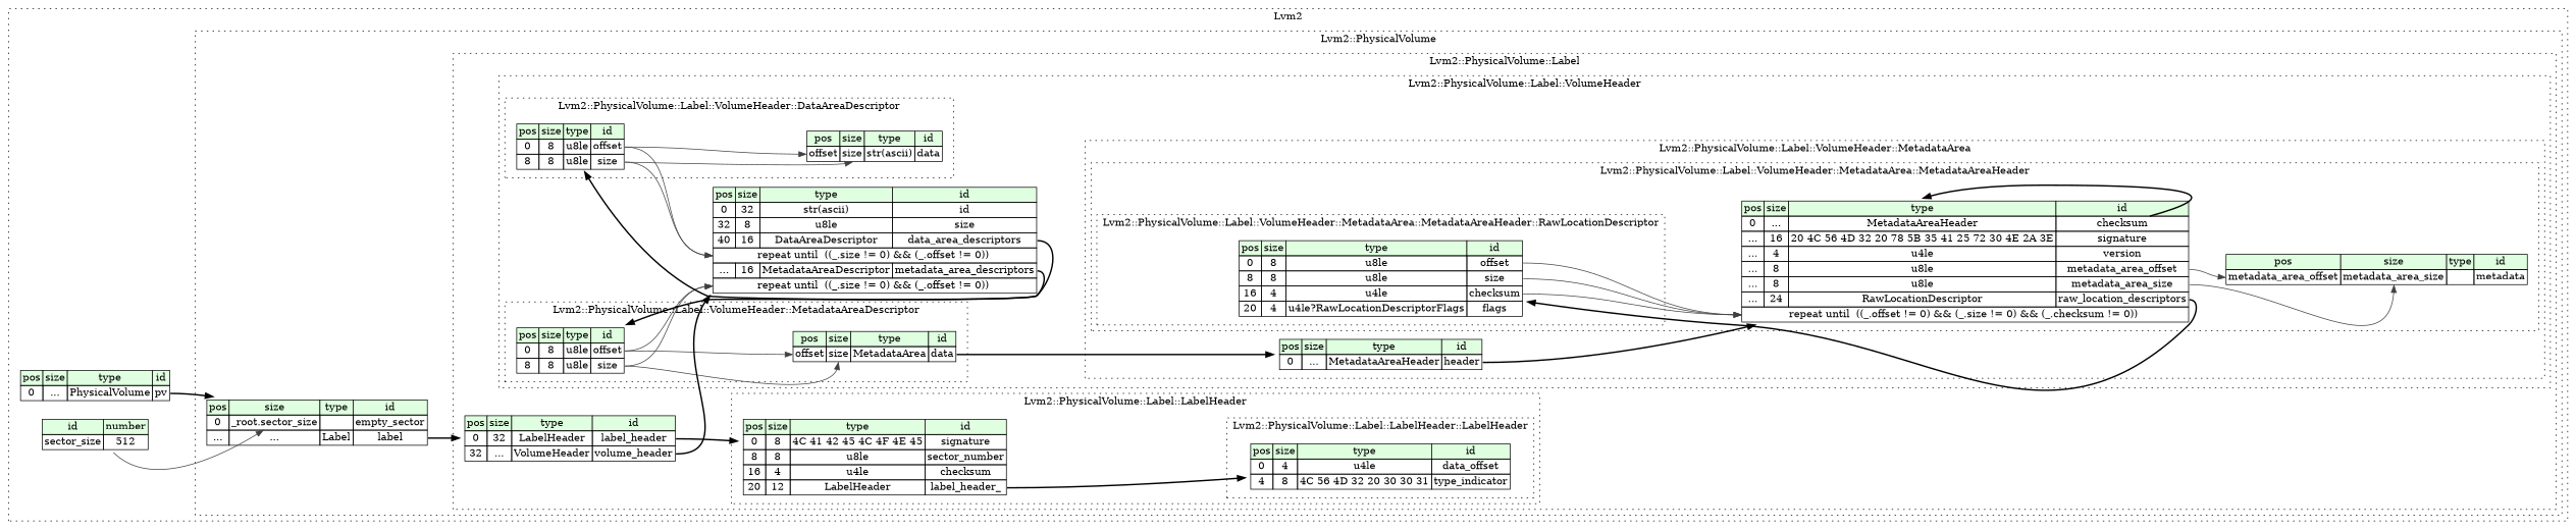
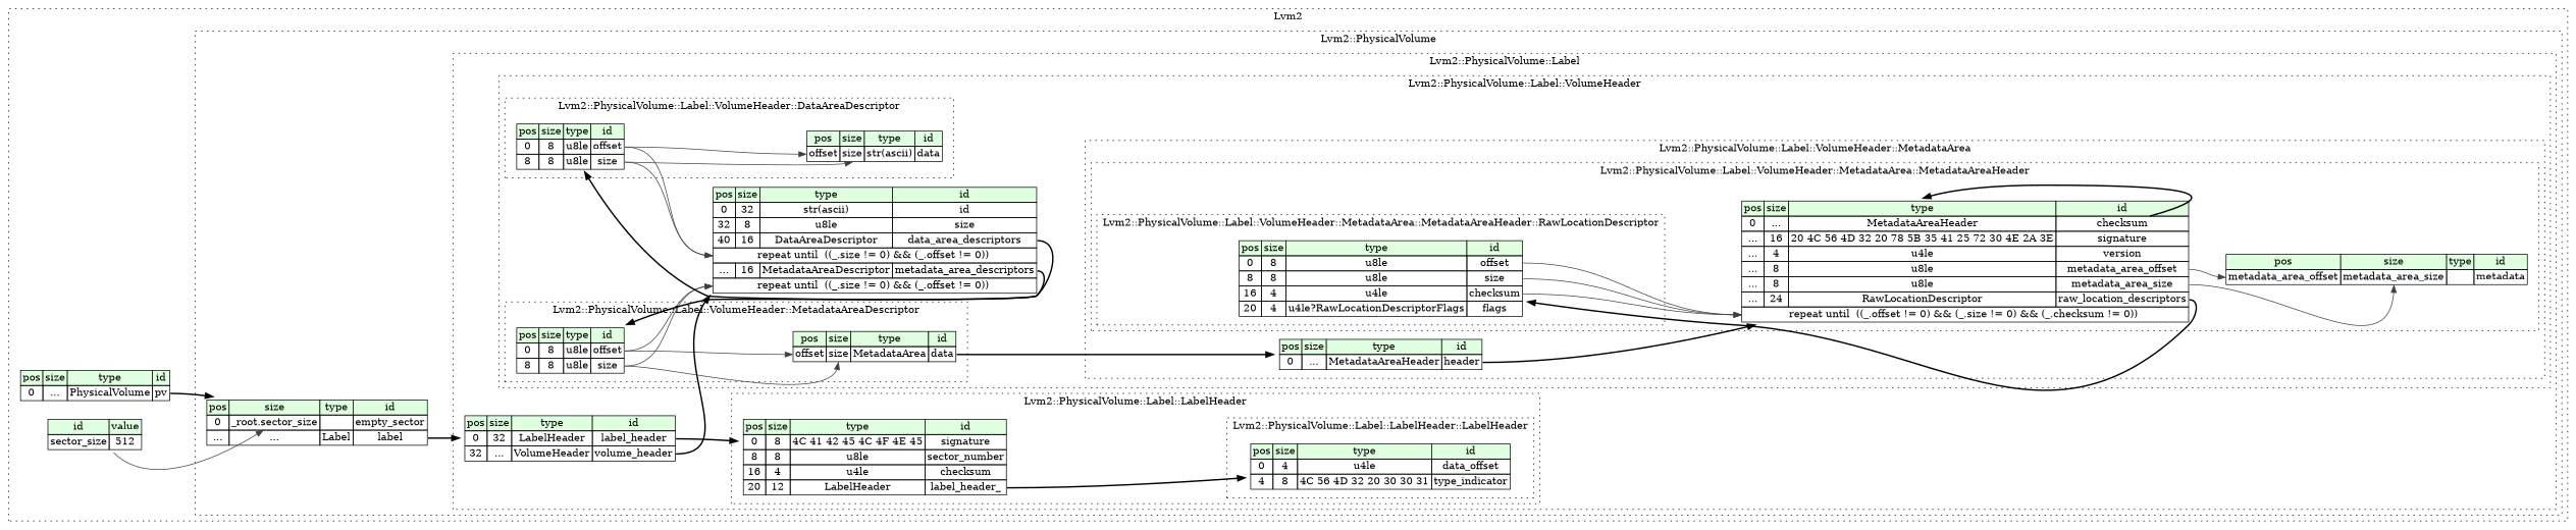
  digraph {
    rankdir=LR
    node [shape=plaintext]
    edge [tailport=offset_type color="#404040"]
    n1 [label=<<TABLE BORDER="0" CELLBORDER="1" CELLSPACING="0"> 							<TR><TD BGCOLOR="#E0FFE0">pos</TD><TD BGCOLOR="#E0FFE0">size</TD><TD BGCOLOR="#E0FFE0">type</TD><TD BGCOLOR="#E0FFE0">id</TD></TR> 							<TR><TD PORT="data_offset_pos">0</TD><TD PORT="data_offset_size">4</TD><TD>u4le</TD><TD PORT="data_offset_type">data_offset</TD></TR> 							<TR><TD PORT="type_indicator_pos">4</TD><TD PORT="type_indicator_size">8</TD><TD>4C 56 4D 32 20 30 30 31</TD><TD PORT="type_indicator_type">type_indicator</TD></TR> 						</TABLE>>]
    n2 [label=<<TABLE BORDER="0" CELLBORDER="1" CELLSPACING="0"> 						<TR><TD BGCOLOR="#E0FFE0">pos</TD><TD BGCOLOR="#E0FFE0">size</TD><TD BGCOLOR="#E0FFE0">type</TD><TD BGCOLOR="#E0FFE0">id</TD></TR> 						<TR><TD PORT="signature_pos">0</TD><TD PORT="signature_size">8</TD><TD>4C 41 42 45 4C 4F 4E 45</TD><TD PORT="signature_type">signature</TD></TR> 						<TR><TD PORT="sector_number_pos">8</TD><TD PORT="sector_number_size">8</TD><TD>u8le</TD><TD PORT="sector_number_type">sector_number</TD></TR> 						<TR><TD PORT="checksum_pos">16</TD><TD PORT="checksum_size">4</TD><TD>u4le</TD><TD PORT="checksum_type">checksum</TD></TR> 						<TR><TD PORT="label_header__pos">20</TD><TD PORT="label_header__size">12</TD><TD>LabelHeader</TD><TD PORT="label_header__type">label_header_</TD></TR> 					</TABLE>>]
    n3 [label=<<TABLE BORDER="0" CELLBORDER="1" CELLSPACING="0"> 							<TR><TD BGCOLOR="#E0FFE0">pos</TD><TD BGCOLOR="#E0FFE0">size</TD><TD BGCOLOR="#E0FFE0">type</TD><TD BGCOLOR="#E0FFE0">id</TD></TR> 							<TR><TD PORT="offset_pos">0</TD><TD PORT="offset_size">8</TD><TD>u8le</TD><TD PORT="offset_type">offset</TD></TR> 							<TR><TD PORT="size_pos">8</TD><TD PORT="size_size">8</TD><TD>u8le</TD><TD PORT="size_type">size</TD></TR> 						</TABLE>>]
    n4 [label=<<TABLE BORDER="0" CELLBORDER="1" CELLSPACING="0"> 							<TR><TD BGCOLOR="#E0FFE0">pos</TD><TD BGCOLOR="#E0FFE0">size</TD><TD BGCOLOR="#E0FFE0">type</TD><TD BGCOLOR="#E0FFE0">id</TD></TR> 							<TR><TD PORT="data_pos">offset</TD><TD PORT="data_size">size</TD><TD>str(ascii)</TD><TD PORT="data_type">data</TD></TR> 						</TABLE>>]
    n5 [label=<<TABLE BORDER="0" CELLBORDER="1" CELLSPACING="0"> 							<TR><TD BGCOLOR="#E0FFE0">pos</TD><TD BGCOLOR="#E0FFE0">size</TD><TD BGCOLOR="#E0FFE0">type</TD><TD BGCOLOR="#E0FFE0">id</TD></TR> 							<TR><TD PORT="offset_pos">0</TD><TD PORT="offset_size">8</TD><TD>u8le</TD><TD PORT="offset_type">offset</TD></TR> 							<TR><TD PORT="size_pos">8</TD><TD PORT="size_size">8</TD><TD>u8le</TD><TD PORT="size_type">size</TD></TR> 						</TABLE>>]
    n6 [label=<<TABLE BORDER="0" CELLBORDER="1" CELLSPACING="0"> 							<TR><TD BGCOLOR="#E0FFE0">pos</TD><TD BGCOLOR="#E0FFE0">size</TD><TD BGCOLOR="#E0FFE0">type</TD><TD BGCOLOR="#E0FFE0">id</TD></TR> 							<TR><TD PORT="data_pos">offset</TD><TD PORT="data_size">size</TD><TD>MetadataArea</TD><TD PORT="data_type">data</TD></TR> 						</TABLE>>]
    n7 [label=<<TABLE BORDER="0" CELLBORDER="1" CELLSPACING="0"> 									<TR><TD BGCOLOR="#E0FFE0">pos</TD><TD BGCOLOR="#E0FFE0">size</TD><TD BGCOLOR="#E0FFE0">type</TD><TD BGCOLOR="#E0FFE0">id</TD></TR> 									<TR><TD PORT="offset_pos">0</TD><TD PORT="offset_size">8</TD><TD>u8le</TD><TD PORT="offset_type">offset</TD></TR> 									<TR><TD PORT="size_pos">8</TD><TD PORT="size_size">8</TD><TD>u8le</TD><TD PORT="size_type">size</TD></TR> 									<TR><TD PORT="checksum_pos">16</TD><TD PORT="checksum_size">4</TD><TD>u4le</TD><TD PORT="checksum_type">checksum</TD></TR> 									<TR><TD PORT="flags_pos">20</TD><TD PORT="flags_size">4</TD><TD>u4le?RawLocationDescriptorFlags</TD><TD PORT="flags_type">flags</TD></TR> 								</TABLE>>]
    n8 [label=<<TABLE BORDER="0" CELLBORDER="1" CELLSPACING="0"> 								<TR><TD BGCOLOR="#E0FFE0">pos</TD><TD BGCOLOR="#E0FFE0">size</TD><TD BGCOLOR="#E0FFE0">type</TD><TD BGCOLOR="#E0FFE0">id</TD></TR> 								<TR><TD PORT="checksum_pos">0</TD><TD PORT="checksum_size">...</TD><TD>MetadataAreaHeader</TD><TD PORT="checksum_type">checksum</TD></TR> 								<TR><TD PORT="signature_pos">...</TD><TD PORT="signature_size">16</TD><TD>20 4C 56 4D 32 20 78 5B 35 41 25 72 30 4E 2A 3E</TD><TD PORT="signature_type">signature</TD></TR> 								<TR><TD PORT="version_pos">...</TD><TD PORT="version_size">4</TD><TD>u4le</TD><TD PORT="version_type">version</TD></TR> 								<TR><TD PORT="metadata_area_offset_pos">...</TD><TD PORT="metadata_area_offset_size">8</TD><TD>u8le</TD><TD PORT="metadata_area_offset_type">metadata_area_offset</TD></TR> 								<TR><TD PORT="metadata_area_size_pos">...</TD><TD PORT="metadata_area_size_size">8</TD><TD>u8le</TD><TD PORT="metadata_area_size_type">metadata_area_size</TD></TR> 								<TR><TD PORT="raw_location_descriptors_pos">...</TD><TD PORT="raw_location_descriptors_size">24</TD><TD>RawLocationDescriptor</TD><TD PORT="raw_location_descriptors_type">raw_location_descriptors</TD></TR> 								<TR><TD COLSPAN="4" PORT="raw_location_descriptors__repeat">repeat until  ((_.offset != 0) &amp;&amp; (_.size != 0) &amp;&amp; (_.checksum != 0)) </TD></TR> 							</TABLE>>]
    n9 [label=<<TABLE BORDER="0" CELLBORDER="1" CELLSPACING="0"> 								<TR><TD BGCOLOR="#E0FFE0">pos</TD><TD BGCOLOR="#E0FFE0">size</TD><TD BGCOLOR="#E0FFE0">type</TD><TD BGCOLOR="#E0FFE0">id</TD></TR> 								<TR><TD PORT="metadata_pos">metadata_area_offset</TD><TD PORT="metadata_size">metadata_area_size</TD><TD></TD><TD PORT="metadata_type">metadata</TD></TR> 							</TABLE>>]
    n10 [label=<<TABLE BORDER="0" CELLBORDER="1" CELLSPACING="0"> 							<TR><TD BGCOLOR="#E0FFE0">pos</TD><TD BGCOLOR="#E0FFE0">size</TD><TD BGCOLOR="#E0FFE0">type</TD><TD BGCOLOR="#E0FFE0">id</TD></TR> 							<TR><TD PORT="header_pos">0</TD><TD PORT="header_size">...</TD><TD>MetadataAreaHeader</TD><TD PORT="header_type">header</TD></TR> 						</TABLE>>]
    n11 [label=<<TABLE BORDER="0" CELLBORDER="1" CELLSPACING="0"> 						<TR><TD BGCOLOR="#E0FFE0">pos</TD><TD BGCOLOR="#E0FFE0">size</TD><TD BGCOLOR="#E0FFE0">type</TD><TD BGCOLOR="#E0FFE0">id</TD></TR> 						<TR><TD PORT="id_pos">0</TD><TD PORT="id_size">32</TD><TD>str(ascii)</TD><TD PORT="id_type">id</TD></TR> 						<TR><TD PORT="size_pos">32</TD><TD PORT="size_size">8</TD><TD>u8le</TD><TD PORT="size_type">size</TD></TR> 						<TR><TD PORT="data_area_descriptors_pos">40</TD><TD PORT="data_area_descriptors_size">16</TD><TD>DataAreaDescriptor</TD><TD PORT="data_area_descriptors_type">data_area_descriptors</TD></TR> 						<TR><TD COLSPAN="4" PORT="data_area_descriptors__repeat">repeat until  ((_.size != 0) &amp;&amp; (_.offset != 0)) </TD></TR> 						<TR><TD PORT="metadata_area_descriptors_pos">...</TD><TD PORT="metadata_area_descriptors_size">16</TD><TD>MetadataAreaDescriptor</TD><TD PORT="metadata_area_descriptors_type">metadata_area_descriptors</TD></TR> 						<TR><TD COLSPAN="4" PORT="metadata_area_descriptors__repeat">repeat until  ((_.size != 0) &amp;&amp; (_.offset != 0)) </TD></TR> 					</TABLE>>]
    n12 [label=<<TABLE BORDER="0" CELLBORDER="1" CELLSPACING="0"> 					<TR><TD BGCOLOR="#E0FFE0">pos</TD><TD BGCOLOR="#E0FFE0">size</TD><TD BGCOLOR="#E0FFE0">type</TD><TD BGCOLOR="#E0FFE0">id</TD></TR> 					<TR><TD PORT="label_header_pos">0</TD><TD PORT="label_header_size">32</TD><TD>LabelHeader</TD><TD PORT="label_header_type">label_header</TD></TR> 					<TR><TD PORT="volume_header_pos">32</TD><TD PORT="volume_header_size">...</TD><TD>VolumeHeader</TD><TD PORT="volume_header_type">volume_header</TD></TR> 				</TABLE>>]
    n13 [label=<<TABLE BORDER="0" CELLBORDER="1" CELLSPACING="0"> 				<TR><TD BGCOLOR="#E0FFE0">pos</TD><TD BGCOLOR="#E0FFE0">size</TD><TD BGCOLOR="#E0FFE0">type</TD><TD BGCOLOR="#E0FFE0">id</TD></TR> 				<TR><TD PORT="empty_sector_pos">0</TD><TD PORT="empty_sector_size">_root.sector_size</TD><TD></TD><TD PORT="empty_sector_type">empty_sector</TD></TR> 				<TR><TD PORT="label_pos">...</TD><TD PORT="label_size">...</TD><TD>Label</TD><TD PORT="label_type">label</TD></TR> 			</TABLE>>]
    n14 [label=<<TABLE BORDER="0" CELLBORDER="1" CELLSPACING="0"> 			<TR><TD BGCOLOR="#E0FFE0">pos</TD><TD BGCOLOR="#E0FFE0">size</TD><TD BGCOLOR="#E0FFE0">type</TD><TD BGCOLOR="#E0FFE0">id</TD></TR> 			<TR><TD PORT="pv_pos">0</TD><TD PORT="pv_size">...</TD><TD>PhysicalVolume</TD><TD PORT="pv_type">pv</TD></TR> 		</TABLE>>]
-   n15 [label=<<TABLE BORDER="0" CELLBORDER="1" CELLSPACING="0"> 			<TR><TD BGCOLOR="#E0FFE0">id</TD><TD BGCOLOR="#E0FFE0">number</TD></TR> 			<TR><TD>sector_size</TD><TD>512</TD></TR> 		</TABLE>>]
+   n15 [label=<<TABLE BORDER="0" CELLBORDER="1" CELLSPACING="0"> 			<TR><TD BGCOLOR="#E0FFE0">id</TD><TD BGCOLOR="#E0FFE0">value</TD></TR> 			<TR><TD>sector_size</TD><TD>512</TD></TR> 		</TABLE>>]
    subgraph cluster_1 {
      label=Lvm2
      style=dotted
      n14
      n15
      subgraph cluster_2 {
        label="Lvm2::PhysicalVolume"
        style=dotted
        n13
        subgraph cluster_3 {
          label="Lvm2::PhysicalVolume::Label"
          style=dotted
          n12
          subgraph cluster_4 {
            label="Lvm2::PhysicalVolume::Label::LabelHeader"
            style=dotted
            n2
            subgraph cluster_5 {
              label="Lvm2::PhysicalVolume::Label::LabelHeader::LabelHeader"
              style=dotted
              n1
            }
          }
          subgraph cluster_6 {
            label="Lvm2::PhysicalVolume::Label::VolumeHeader"
            style=dotted
            n11
            subgraph cluster_7 {
              label="Lvm2::PhysicalVolume::Label::VolumeHeader::DataAreaDescriptor"
              style=dotted
              n3
              n4
            }
            subgraph cluster_8 {
              label="Lvm2::PhysicalVolume::Label::VolumeHeader::MetadataAreaDescriptor"
              style=dotted
              n5
              n6
            }
            subgraph cluster_9 {
              label="Lvm2::PhysicalVolume::Label::VolumeHeader::MetadataArea"
              style=dotted
              n10
              subgraph cluster_10 {
                label="Lvm2::PhysicalVolume::Label::VolumeHeader::MetadataArea::MetadataAreaHeader"
                style=dotted
                n8
                n9
                subgraph cluster_11 {
                  label="Lvm2::PhysicalVolume::Label::VolumeHeader::MetadataArea::MetadataAreaHeader::RawLocationDescriptor"
                  style=dotted
                  n7
                }
              }
            }
          }
        }
      }
    }
    n2 -> n1 [style=bold tailport=label_header__type color=""]
    n3 -> n4 [headport=data_pos]
    n3 -> n4 [headport=data_size tailport=size_type]
    n3 -> n11 [headport=data_area_descriptors__repeat tailport=size_type]
    n3 -> n11 [headport=data_area_descriptors__repeat]
    n5 -> n6 [headport=data_pos]
    n5 -> n6 [headport=data_size tailport=size_type]
    n5 -> n11 [headport=metadata_area_descriptors__repeat tailport=size_type]
    n5 -> n11 [headport=metadata_area_descriptors__repeat]
    n6 -> n10 [style=bold tailport=data_type color=""]
    n7 -> n8 [headport=raw_location_descriptors__repeat]
    n7 -> n8 [headport=raw_location_descriptors__repeat tailport=size_type]
    n7 -> n8 [headport=raw_location_descriptors__repeat tailport=checksum_type]
    n8 -> n7 [style=bold tailport=raw_location_descriptors_type color=""]
    n8 -> n8 [style=bold tailport=checksum_type color=""]
    n8 -> n9 [headport=metadata_pos tailport=metadata_area_offset_type]
    n8 -> n9 [headport=metadata_size tailport=metadata_area_size_type]
    n10 -> n8 [style=bold tailport=header_type color=""]
    n11 -> n3 [style=bold tailport=data_area_descriptors_type color=""]
    n11 -> n5 [style=bold tailport=metadata_area_descriptors_type color=""]
    n12 -> n2 [style=bold tailport=label_header_type color=""]
    n12 -> n11 [style=bold tailport=volume_header_type color=""]
    n13 -> n12 [style=bold tailport=label_type color=""]
    n14 -> n13 [style=bold tailport=pv_type color=""]
    n15 -> n13 [headport=empty_sector_size tailport=sector_size_type]
  }
